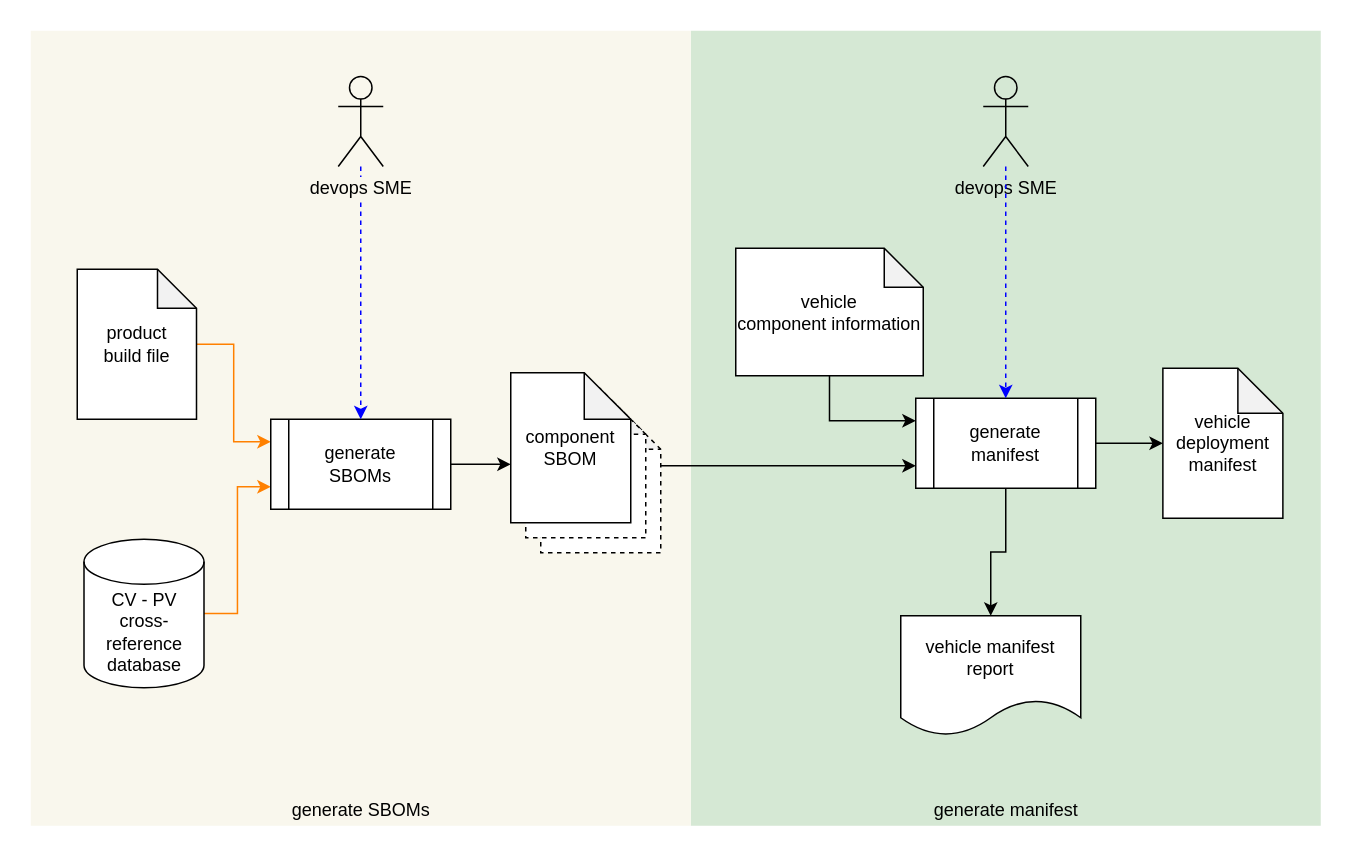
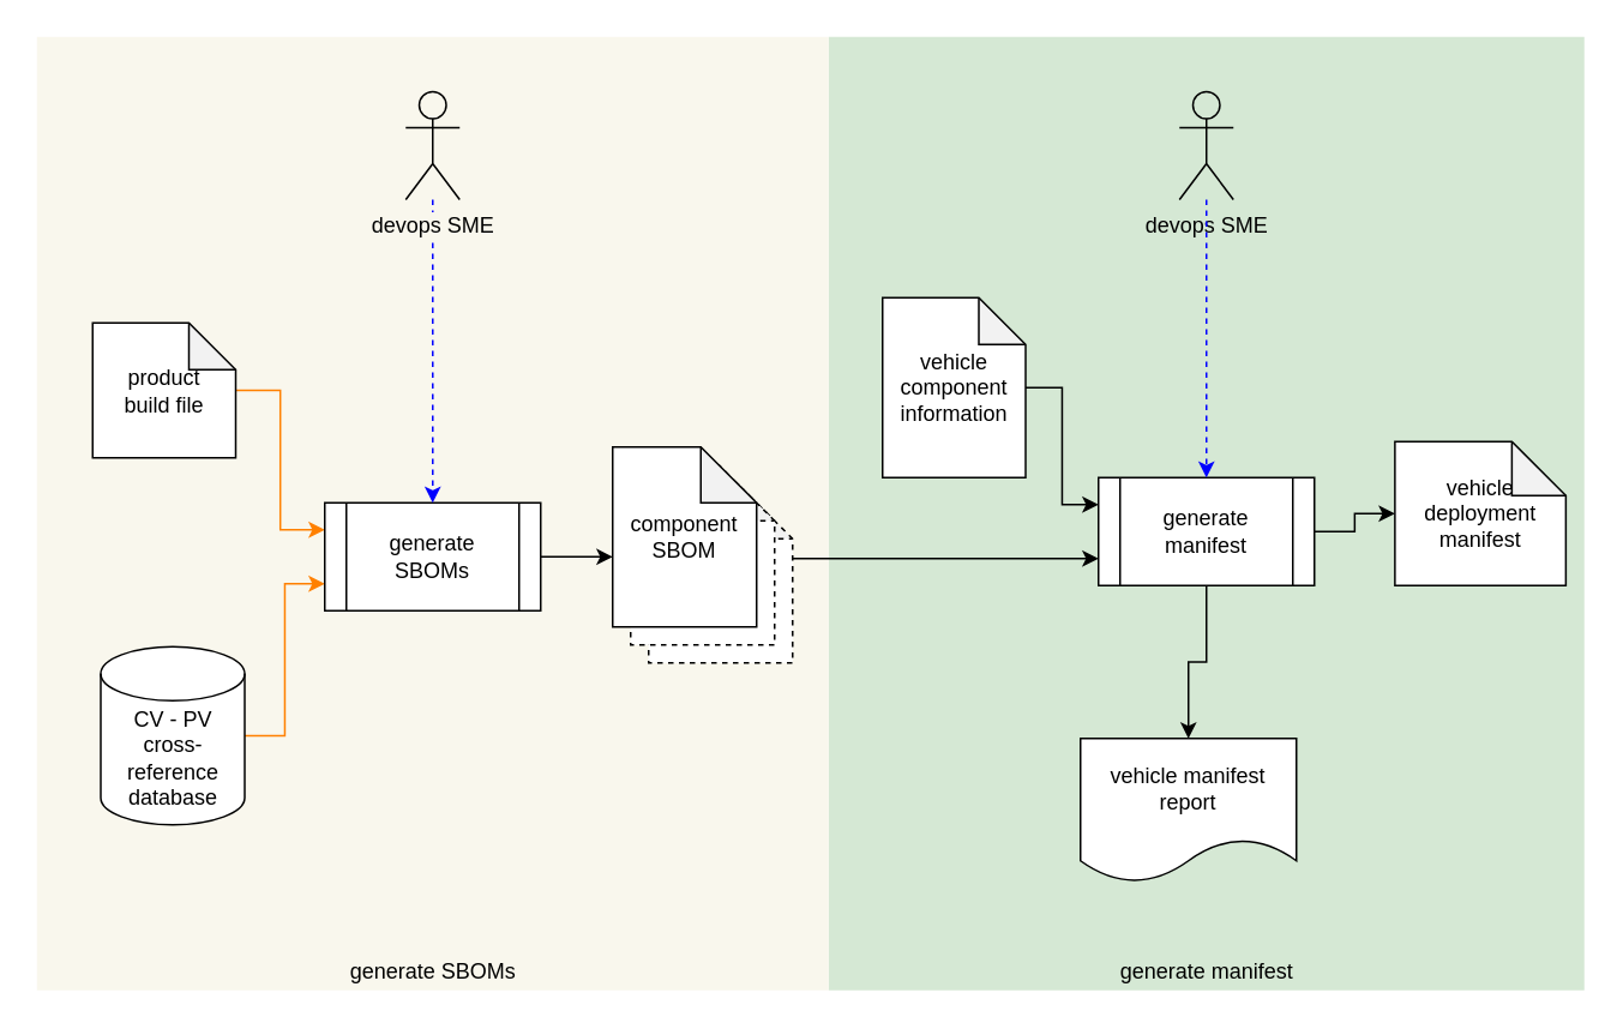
  <mxCell id="0" />
  <mxCell id="1" parent="0" />
  <mxCell id="2" value="" style="rounded=0;whiteSpace=wrap;html=1;strokeColor=none;fillColor=#D5E8D4;" parent="1" vertex="1"><mxGeometry x="460" y="20" width="420" height="530" as="geometry" /></mxCell>
  <mxCell id="3" value="generate manifest" style="text;html=1;align=center;verticalAlign=middle;resizable=0;points=[];autosize=1;" parent="1" vertex="1"><mxGeometry x="615" y="530" width="110" height="20" as="geometry" /></mxCell>
  <mxCell id="4" value="" style="rounded=0;whiteSpace=wrap;html=1;strokeColor=none;fillColor=#F9F7ED;" parent="1" vertex="1"><mxGeometry x="20" y="20" width="440" height="530" as="geometry" /></mxCell>
  <mxCell id="5" value="generate SBOMs" style="text;html=1;align=center;verticalAlign=middle;resizable=0;points=[];autosize=1;" parent="1" vertex="1"><mxGeometry x="185" y="530" width="110" height="20" as="geometry" /></mxCell>
- <mxCell id="6" value="vehicle deployment manifest" style="shape=note;whiteSpace=wrap;html=1;backgroundOutline=1;darkOpacity=0.05;" parent="1" vertex="1"><mxGeometry x="774.75" y="245" width="80" height="100" as="geometry" /></mxCell>
+ <mxCell id="6" value="vehicle deployment manifest" style="shape=note;whiteSpace=wrap;html=1;backgroundOutline=1;darkOpacity=0.05;" parent="1" vertex="1"><mxGeometry x="774.75" y="245" width="95" height="80" as="geometry" /></mxCell>
  <mxCell id="7" style="edgeStyle=orthogonalEdgeStyle;rounded=0;orthogonalLoop=1;jettySize=auto;html=1;entryX=0;entryY=0.25;entryDx=0;entryDy=0;strokeColor=#FF8000;" parent="1" source="8" target="12" edge="1"><mxGeometry relative="1" as="geometry" /></mxCell>
- <mxCell id="8" value="product&lt;br&gt;build file" style="shape=note;whiteSpace=wrap;html=1;backgroundOutline=1;darkOpacity=0.05;size=26;" parent="1" vertex="1"><mxGeometry x="51" y="179" width="79.5" height="100" as="geometry" /></mxCell>
+ <mxCell id="8" value="product&lt;br&gt;build file" style="shape=note;whiteSpace=wrap;html=1;backgroundOutline=1;darkOpacity=0.05;size=26;" parent="1" vertex="1"><mxGeometry x="51" y="179" width="79.5" height="75" as="geometry" /></mxCell>
  <mxCell id="9" style="edgeStyle=orthogonalEdgeStyle;rounded=0;orthogonalLoop=1;jettySize=auto;html=1;entryX=0;entryY=0.75;entryDx=0;entryDy=0;strokeColor=#FF8000;" parent="1" source="10" target="12" edge="1"><mxGeometry relative="1" as="geometry" /></mxCell>
  <mxCell id="10" value="CV - PV cross-reference&lt;br&gt;database" style="shape=cylinder3;whiteSpace=wrap;html=1;boundedLbl=1;backgroundOutline=1;size=15;" parent="1" vertex="1"><mxGeometry x="55.5" y="359" width="80" height="99" as="geometry" /></mxCell>
  <mxCell id="11" style="edgeStyle=orthogonalEdgeStyle;rounded=0;orthogonalLoop=1;jettySize=auto;html=1;entryX=0;entryY=0.61;entryDx=0;entryDy=0;entryPerimeter=0;" parent="1" source="12" target="21" edge="1"><mxGeometry relative="1" as="geometry" /></mxCell>
  <mxCell id="12" value="generate&lt;br&gt;SBOMs" style="shape=process;whiteSpace=wrap;html=1;backgroundOutline=1;" parent="1" vertex="1"><mxGeometry x="180" y="279" width="120" height="60" as="geometry" /></mxCell>
  <mxCell id="13" style="edgeStyle=orthogonalEdgeStyle;rounded=0;orthogonalLoop=1;jettySize=auto;html=1;entryX=0;entryY=0.75;entryDx=0;entryDy=0;exitX=1;exitY=0.42;exitDx=0;exitDy=0;exitPerimeter=0;" parent="1" source="19" target="15" edge="1"><mxGeometry relative="1" as="geometry" /></mxCell>
  <mxCell id="14" style="edgeStyle=orthogonalEdgeStyle;rounded=0;orthogonalLoop=1;jettySize=auto;html=1;entryX=0;entryY=0.5;entryDx=0;entryDy=0;entryPerimeter=0;" parent="1" source="15" target="6" edge="1"><mxGeometry relative="1" as="geometry" /></mxCell>
  <mxCell id="15" value="generate&lt;br&gt;manifest" style="shape=process;whiteSpace=wrap;html=1;backgroundOutline=1;" parent="1" vertex="1"><mxGeometry x="610" y="265" width="120" height="60" as="geometry" /></mxCell>
  <mxCell id="16" style="edgeStyle=orthogonalEdgeStyle;rounded=0;orthogonalLoop=1;jettySize=auto;html=1;entryX=0;entryY=0.25;entryDx=0;entryDy=0;" parent="1" source="17" target="15" edge="1"><mxGeometry relative="1" as="geometry" /></mxCell>
- <mxCell id="17" value="vehicle&lt;br&gt;component information" style="shape=note;whiteSpace=wrap;html=1;backgroundOutline=1;darkOpacity=0.05;size=26;" parent="1" vertex="1"><mxGeometry x="490" y="165" width="125" height="85" as="geometry" /></mxCell>
+ <mxCell id="17" value="vehicle&lt;br&gt;component information" style="shape=note;whiteSpace=wrap;html=1;backgroundOutline=1;darkOpacity=0.05;size=26;" parent="1" vertex="1"><mxGeometry x="490" y="165" width="79.5" height="100" as="geometry" /></mxCell>
  <mxCell id="18" value="" style="group;dashed=1;" parent="1" vertex="1" connectable="0"><mxGeometry x="340" y="248" width="100" height="120" as="geometry" /></mxCell>
  <mxCell id="19" value="component SBOM" style="shape=note;whiteSpace=wrap;html=1;backgroundOutline=1;darkOpacity=0.05;size=31;dashed=1;" parent="18" vertex="1"><mxGeometry x="20" y="20" width="80" height="100" as="geometry" /></mxCell>
  <mxCell id="20" value="component SBOM" style="shape=note;whiteSpace=wrap;html=1;backgroundOutline=1;darkOpacity=0.05;size=31;dashed=1;" parent="18" vertex="1"><mxGeometry x="10" y="10" width="80" height="100" as="geometry" /></mxCell>
  <mxCell id="21" value="component SBOM" style="shape=note;whiteSpace=wrap;html=1;backgroundOutline=1;darkOpacity=0.05;size=31;" parent="18" vertex="1"><mxGeometry width="80" height="100" as="geometry" /></mxCell>
  <mxCell id="22" style="edgeStyle=orthogonalEdgeStyle;rounded=0;orthogonalLoop=1;jettySize=auto;html=1;dashed=1;strokeColor=#0000FF;entryX=0.5;entryY=0;entryDx=0;entryDy=0;" parent="1" source="23" target="12" edge="1"><mxGeometry relative="1" as="geometry"><Array as="points" /><mxPoint x="240" y="279" as="targetPoint" /></mxGeometry></mxCell>
  <mxCell id="23" value="&lt;span style=&quot;background-color: rgb(249 , 247 , 237)&quot;&gt;devops SME&lt;/span&gt;" style="shape=umlActor;verticalLabelPosition=bottom;verticalAlign=top;html=1;outlineConnect=0;fillColor=none;" parent="1" vertex="1"><mxGeometry x="225" y="50.5" width="30" height="60" as="geometry" /></mxCell>
  <mxCell id="24" value="&lt;span style=&quot;background-color: rgb(213 , 232 , 212)&quot;&gt;devops SME&lt;/span&gt;" style="shape=umlActor;verticalLabelPosition=bottom;verticalAlign=top;html=1;outlineConnect=0;fillColor=none;" parent="1" vertex="1"><mxGeometry x="655" y="50.5" width="30" height="60" as="geometry" /></mxCell>
  <mxCell id="25" style="edgeStyle=orthogonalEdgeStyle;rounded=0;orthogonalLoop=1;jettySize=auto;html=1;dashed=1;strokeColor=#0000FF;entryX=0.5;entryY=0;entryDx=0;entryDy=0;" parent="1" source="24" target="15" edge="1"><mxGeometry relative="1" as="geometry"><Array as="points" /><mxPoint x="674.75" y="275" as="targetPoint" /></mxGeometry></mxCell>
  <mxCell id="26" style="edgeStyle=orthogonalEdgeStyle;rounded=0;orthogonalLoop=1;jettySize=auto;html=1;entryX=0.5;entryY=0;entryDx=0;entryDy=0;exitX=0.5;exitY=1;exitDx=0;exitDy=0;" parent="1" source="15" target="27" edge="1"><mxGeometry relative="1" as="geometry"><mxPoint x="674.75" y="355" as="sourcePoint" /></mxGeometry></mxCell>
  <mxCell id="27" value="vehicle manifest report" style="shape=document;whiteSpace=wrap;html=1;boundedLbl=1;" parent="1" vertex="1"><mxGeometry x="600" y="410" width="120" height="80" as="geometry" /></mxCell>
